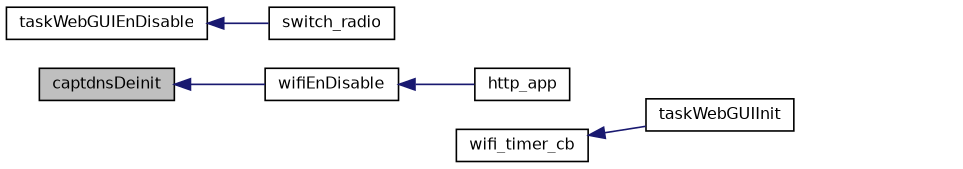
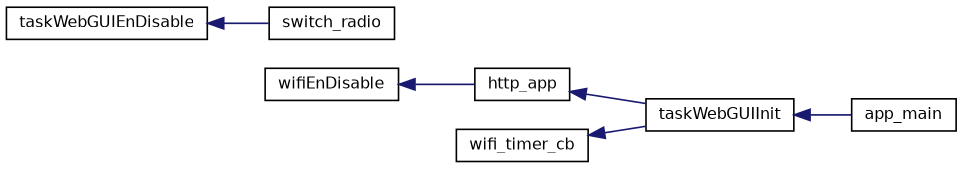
  digraph {
    rankdir=LR
    node [color=black fillcolor=white fontname=Helvetica fontsize=10 shape=record style=filled]
    edge [color=midnightblue dir=back fontname=Helvetica fontsize=10 labelfontname=Helvetica labelfontsize=10 style=solid]
-   n1 [fillcolor=grey75 fontcolor=black height=0.2 label=captdnsDeinit width=0.4]
    n2 [height=0.2 label=wifiEnDisable width=0.4]
    n3 [height=0.2 label=http_app width=0.4]
    n4 [height=0.2 label=taskWebGUIInit width=0.4]
    n5 [height=0.2 label=taskWebGUIEnDisable width=0.4]
    n6 [height=0.2 label=switch_radio width=0.4]
+   n7 [height=0.2 label=app_main width=0.4]
    n8 [height=0.2 label=wifi_timer_cb width=0.4]
-   n1 -> n2
    n2 -> n3
+   n3 -> n4
+   n4 -> n7
    n5 -> n6
    n8 -> n4
  }
